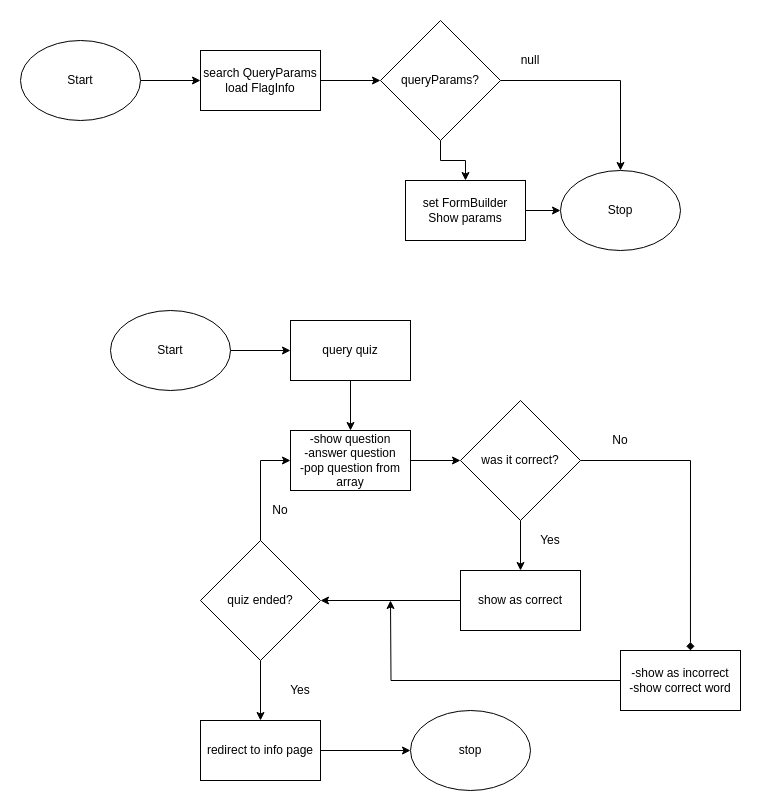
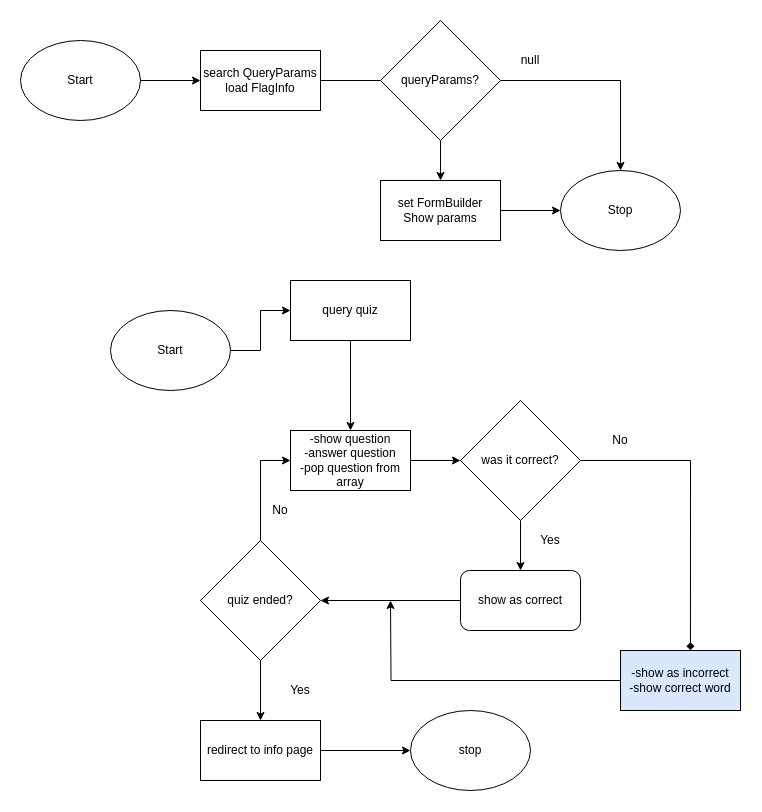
  <mxCell id="0" />
  <mxCell id="1" parent="0" />
  <mxCell id="2" style="edgeStyle=orthogonalEdgeStyle;rounded=0;orthogonalLoop=1;jettySize=auto;html=1;exitX=1;exitY=0.5;exitDx=0;exitDy=0;entryX=0;entryY=0.5;entryDx=0;entryDy=0;" parent="1" source="3" target="5" edge="1"><mxGeometry relative="1" as="geometry" /></mxCell>
  <mxCell id="3" value="Start" style="ellipse;whiteSpace=wrap;html=1;" parent="1" vertex="1"><mxGeometry x="20" y="40" width="120" height="80" as="geometry" /></mxCell>
- <mxCell id="4" style="edgeStyle=orthogonalEdgeStyle;rounded=0;orthogonalLoop=1;jettySize=auto;html=1;exitX=1;exitY=0.5;exitDx=0;exitDy=0;" parent="1" source="5" target="8" edge="1"><mxGeometry relative="1" as="geometry" /></mxCell>
+ <mxCell id="4" style="edgeStyle=orthogonalEdgeStyle;rounded=0;orthogonalLoop=1;jettySize=auto;html=1;exitX=1;exitY=0.5;exitDx=0;exitDy=0;endArrow=none;" parent="1" source="5" target="8" edge="1"><mxGeometry relative="1" as="geometry" /></mxCell>
  <mxCell id="5" value="search QueryParams&lt;br&gt;load FlagInfo" style="rounded=0;whiteSpace=wrap;html=1;" parent="1" vertex="1"><mxGeometry x="200" y="50" width="120" height="60" as="geometry" /></mxCell>
  <mxCell id="6" style="edgeStyle=orthogonalEdgeStyle;rounded=0;orthogonalLoop=1;jettySize=auto;html=1;exitX=0.5;exitY=1;exitDx=0;exitDy=0;entryX=0.5;entryY=0;entryDx=0;entryDy=0;" parent="1" source="8" target="10" edge="1"><mxGeometry relative="1" as="geometry" /></mxCell>
  <mxCell id="7" style="edgeStyle=orthogonalEdgeStyle;rounded=0;orthogonalLoop=1;jettySize=auto;html=1;exitX=1;exitY=0.5;exitDx=0;exitDy=0;entryX=0.5;entryY=0;entryDx=0;entryDy=0;" parent="1" source="8" target="11" edge="1"><mxGeometry relative="1" as="geometry"><mxPoint x="630" y="80" as="targetPoint" /></mxGeometry></mxCell>
  <mxCell id="8" value="queryParams?" style="rhombus;whiteSpace=wrap;html=1;" parent="1" vertex="1"><mxGeometry x="380" y="20" width="120" height="120" as="geometry" /></mxCell>
  <mxCell id="9" style="edgeStyle=orthogonalEdgeStyle;rounded=0;orthogonalLoop=1;jettySize=auto;html=1;exitX=1;exitY=0.5;exitDx=0;exitDy=0;entryX=0;entryY=0.5;entryDx=0;entryDy=0;" parent="1" source="10" target="11" edge="1"><mxGeometry relative="1" as="geometry" /></mxCell>
- <mxCell id="10" value="set FormBuilder&lt;br&gt;Show params" style="rounded=0;whiteSpace=wrap;html=1;" parent="1" vertex="1"><mxGeometry x="405" y="180" width="120" height="60" as="geometry" /></mxCell>
+ <mxCell id="10" value="set FormBuilder&lt;br&gt;Show params" style="rounded=0;whiteSpace=wrap;html=1;" parent="1" vertex="1"><mxGeometry x="380" y="180" width="120" height="60" as="geometry" /></mxCell>
  <mxCell id="11" value="Stop" style="ellipse;whiteSpace=wrap;html=1;" parent="1" vertex="1"><mxGeometry x="560" y="170" width="120" height="80" as="geometry" /></mxCell>
  <mxCell id="12" value="null" style="text;html=1;strokeColor=none;fillColor=none;align=center;verticalAlign=middle;whiteSpace=wrap;rounded=0;" parent="1" vertex="1"><mxGeometry x="510" y="50" width="40" height="20" as="geometry" /></mxCell>
  <mxCell id="13" style="edgeStyle=orthogonalEdgeStyle;rounded=0;orthogonalLoop=1;jettySize=auto;html=1;exitX=1;exitY=0.5;exitDx=0;exitDy=0;entryX=0;entryY=0.5;entryDx=0;entryDy=0;" edge="1" parent="1" source="14" target="16"><mxGeometry relative="1" as="geometry" /></mxCell>
  <mxCell id="14" value="Start" style="ellipse;whiteSpace=wrap;html=1;" vertex="1" parent="1"><mxGeometry x="110" y="310" width="120" height="80" as="geometry" /></mxCell>
  <mxCell id="15" style="edgeStyle=orthogonalEdgeStyle;rounded=0;orthogonalLoop=1;jettySize=auto;html=1;exitX=0.5;exitY=1;exitDx=0;exitDy=0;entryX=0.5;entryY=0;entryDx=0;entryDy=0;" edge="1" parent="1" source="16" target="23"><mxGeometry relative="1" as="geometry" /></mxCell>
- <mxCell id="16" value="query quiz&lt;br&gt;" style="rounded=0;whiteSpace=wrap;html=1;" vertex="1" parent="1"><mxGeometry x="290" y="320" width="120" height="60" as="geometry" /></mxCell>
+ <mxCell id="16" value="query quiz&lt;br&gt;" style="rounded=0;whiteSpace=wrap;html=1;" vertex="1" parent="1"><mxGeometry x="290" y="280" width="120" height="60" as="geometry" /></mxCell>
  <mxCell id="17" style="edgeStyle=orthogonalEdgeStyle;rounded=0;orthogonalLoop=1;jettySize=auto;html=1;exitX=1;exitY=0.5;exitDx=0;exitDy=0;entryX=0.583;entryY=0;entryDx=0;entryDy=0;entryPerimeter=0;endArrow=diamond;" edge="1" parent="1" source="19" target="25"><mxGeometry relative="1" as="geometry"><mxPoint x="680" y="460" as="targetPoint" /></mxGeometry></mxCell>
  <mxCell id="18" style="edgeStyle=orthogonalEdgeStyle;rounded=0;orthogonalLoop=1;jettySize=auto;html=1;exitX=0.5;exitY=1;exitDx=0;exitDy=0;entryX=0.5;entryY=0;entryDx=0;entryDy=0;" edge="1" parent="1" source="19" target="21"><mxGeometry relative="1" as="geometry" /></mxCell>
  <mxCell id="19" value="was it correct?" style="rhombus;whiteSpace=wrap;html=1;" vertex="1" parent="1"><mxGeometry x="460" y="400" width="120" height="120" as="geometry" /></mxCell>
  <mxCell id="20" style="edgeStyle=orthogonalEdgeStyle;rounded=0;orthogonalLoop=1;jettySize=auto;html=1;exitX=0;exitY=0.5;exitDx=0;exitDy=0;" edge="1" parent="1" source="21" target="29"><mxGeometry relative="1" as="geometry" /></mxCell>
- <mxCell id="21" value="show as correct" style="rounded=0;whiteSpace=wrap;html=1;" vertex="1" parent="1"><mxGeometry x="460" y="570" width="120" height="60" as="geometry" /></mxCell>
+ <mxCell id="21" value="show as correct" style="whiteSpace=wrap;html=1;rounded=1;" vertex="1" parent="1"><mxGeometry x="460" y="570" width="120" height="60" as="geometry" /></mxCell>
  <mxCell id="22" style="edgeStyle=orthogonalEdgeStyle;rounded=0;orthogonalLoop=1;jettySize=auto;html=1;exitX=1;exitY=0.5;exitDx=0;exitDy=0;" edge="1" parent="1" source="23" target="19"><mxGeometry relative="1" as="geometry" /></mxCell>
  <mxCell id="23" value="&lt;span&gt;-show question&lt;/span&gt;&lt;br&gt;&lt;span&gt;-answer question&lt;br&gt;-pop question from array&lt;br&gt;&lt;/span&gt;" style="rounded=0;whiteSpace=wrap;html=1;" vertex="1" parent="1"><mxGeometry x="290" y="430" width="120" height="60" as="geometry" /></mxCell>
  <mxCell id="24" style="edgeStyle=orthogonalEdgeStyle;rounded=0;orthogonalLoop=1;jettySize=auto;html=1;exitX=0;exitY=0.5;exitDx=0;exitDy=0;" edge="1" parent="1" source="25"><mxGeometry relative="1" as="geometry"><mxPoint x="390" y="600" as="targetPoint" /></mxGeometry></mxCell>
- <mxCell id="25" value="-show as incorrect&lt;br&gt;-show correct word" style="rounded=0;whiteSpace=wrap;html=1;" vertex="1" parent="1"><mxGeometry x="620" y="650" width="120" height="60" as="geometry" /></mxCell>
+ <mxCell id="25" value="-show as incorrect&lt;br&gt;-show correct word" style="rounded=0;whiteSpace=wrap;html=1;fillColor=#dae8fc;" vertex="1" parent="1"><mxGeometry x="620" y="650" width="120" height="60" as="geometry" /></mxCell>
  <mxCell id="26" value="Yes" style="text;html=1;strokeColor=none;fillColor=none;align=center;verticalAlign=middle;whiteSpace=wrap;rounded=0;" vertex="1" parent="1"><mxGeometry x="530" y="530" width="40" height="20" as="geometry" /></mxCell>
  <mxCell id="27" style="edgeStyle=orthogonalEdgeStyle;rounded=0;orthogonalLoop=1;jettySize=auto;html=1;exitX=0.5;exitY=0;exitDx=0;exitDy=0;entryX=0;entryY=0.5;entryDx=0;entryDy=0;" edge="1" parent="1" source="29" target="23"><mxGeometry relative="1" as="geometry"><mxPoint x="260" y="460" as="targetPoint" /></mxGeometry></mxCell>
  <mxCell id="28" style="edgeStyle=orthogonalEdgeStyle;rounded=0;orthogonalLoop=1;jettySize=auto;html=1;exitX=0.5;exitY=1;exitDx=0;exitDy=0;entryX=0.5;entryY=0;entryDx=0;entryDy=0;" edge="1" parent="1" source="29" target="33"><mxGeometry relative="1" as="geometry" /></mxCell>
  <mxCell id="29" value="quiz ended?" style="rhombus;whiteSpace=wrap;html=1;" vertex="1" parent="1"><mxGeometry x="200" y="540" width="120" height="120" as="geometry" /></mxCell>
  <mxCell id="30" value="No" style="text;html=1;strokeColor=none;fillColor=none;align=center;verticalAlign=middle;whiteSpace=wrap;rounded=0;" vertex="1" parent="1"><mxGeometry x="600" y="430" width="40" height="20" as="geometry" /></mxCell>
  <mxCell id="31" value="No" style="text;html=1;strokeColor=none;fillColor=none;align=center;verticalAlign=middle;whiteSpace=wrap;rounded=0;" vertex="1" parent="1"><mxGeometry x="260" y="500" width="40" height="20" as="geometry" /></mxCell>
  <mxCell id="32" style="edgeStyle=orthogonalEdgeStyle;rounded=0;orthogonalLoop=1;jettySize=auto;html=1;exitX=1;exitY=0.5;exitDx=0;exitDy=0;entryX=0;entryY=0.5;entryDx=0;entryDy=0;" edge="1" parent="1" source="33" target="34"><mxGeometry relative="1" as="geometry" /></mxCell>
  <mxCell id="33" value="redirect to info page" style="rounded=0;whiteSpace=wrap;html=1;" vertex="1" parent="1"><mxGeometry x="200" y="720" width="120" height="60" as="geometry" /></mxCell>
  <mxCell id="34" value="stop" style="ellipse;whiteSpace=wrap;html=1;" vertex="1" parent="1"><mxGeometry x="410" y="710" width="120" height="80" as="geometry" /></mxCell>
  <mxCell id="35" value="Yes" style="text;html=1;strokeColor=none;fillColor=none;align=center;verticalAlign=middle;whiteSpace=wrap;rounded=0;" vertex="1" parent="1"><mxGeometry x="280" y="680" width="40" height="20" as="geometry" /></mxCell>
